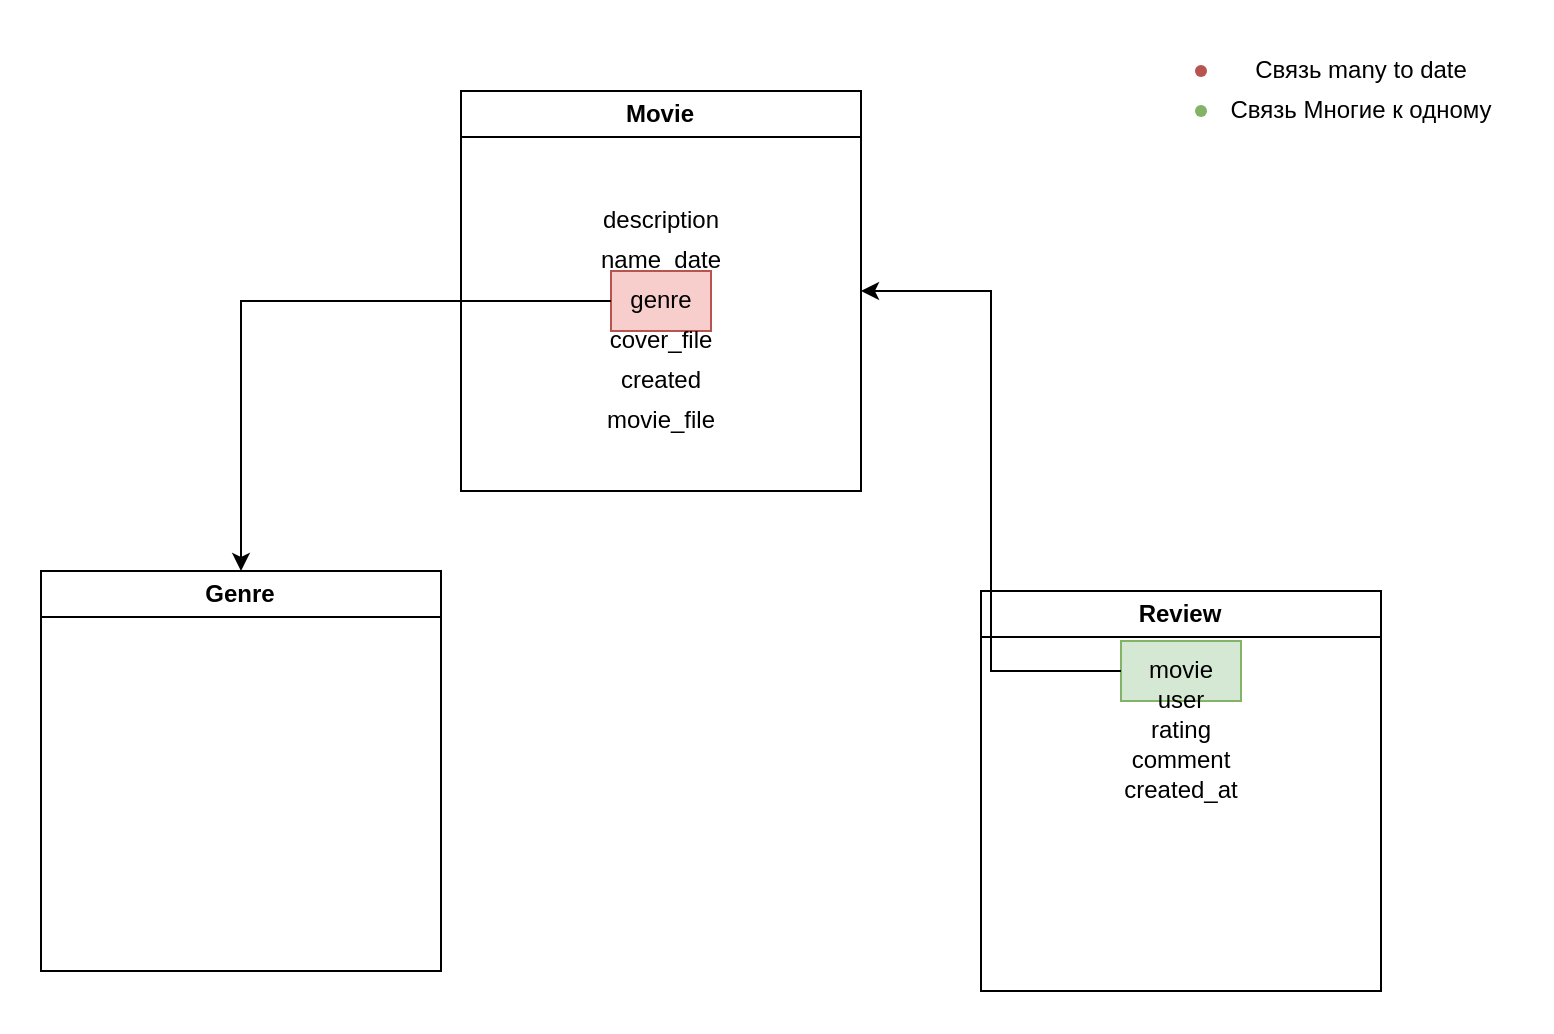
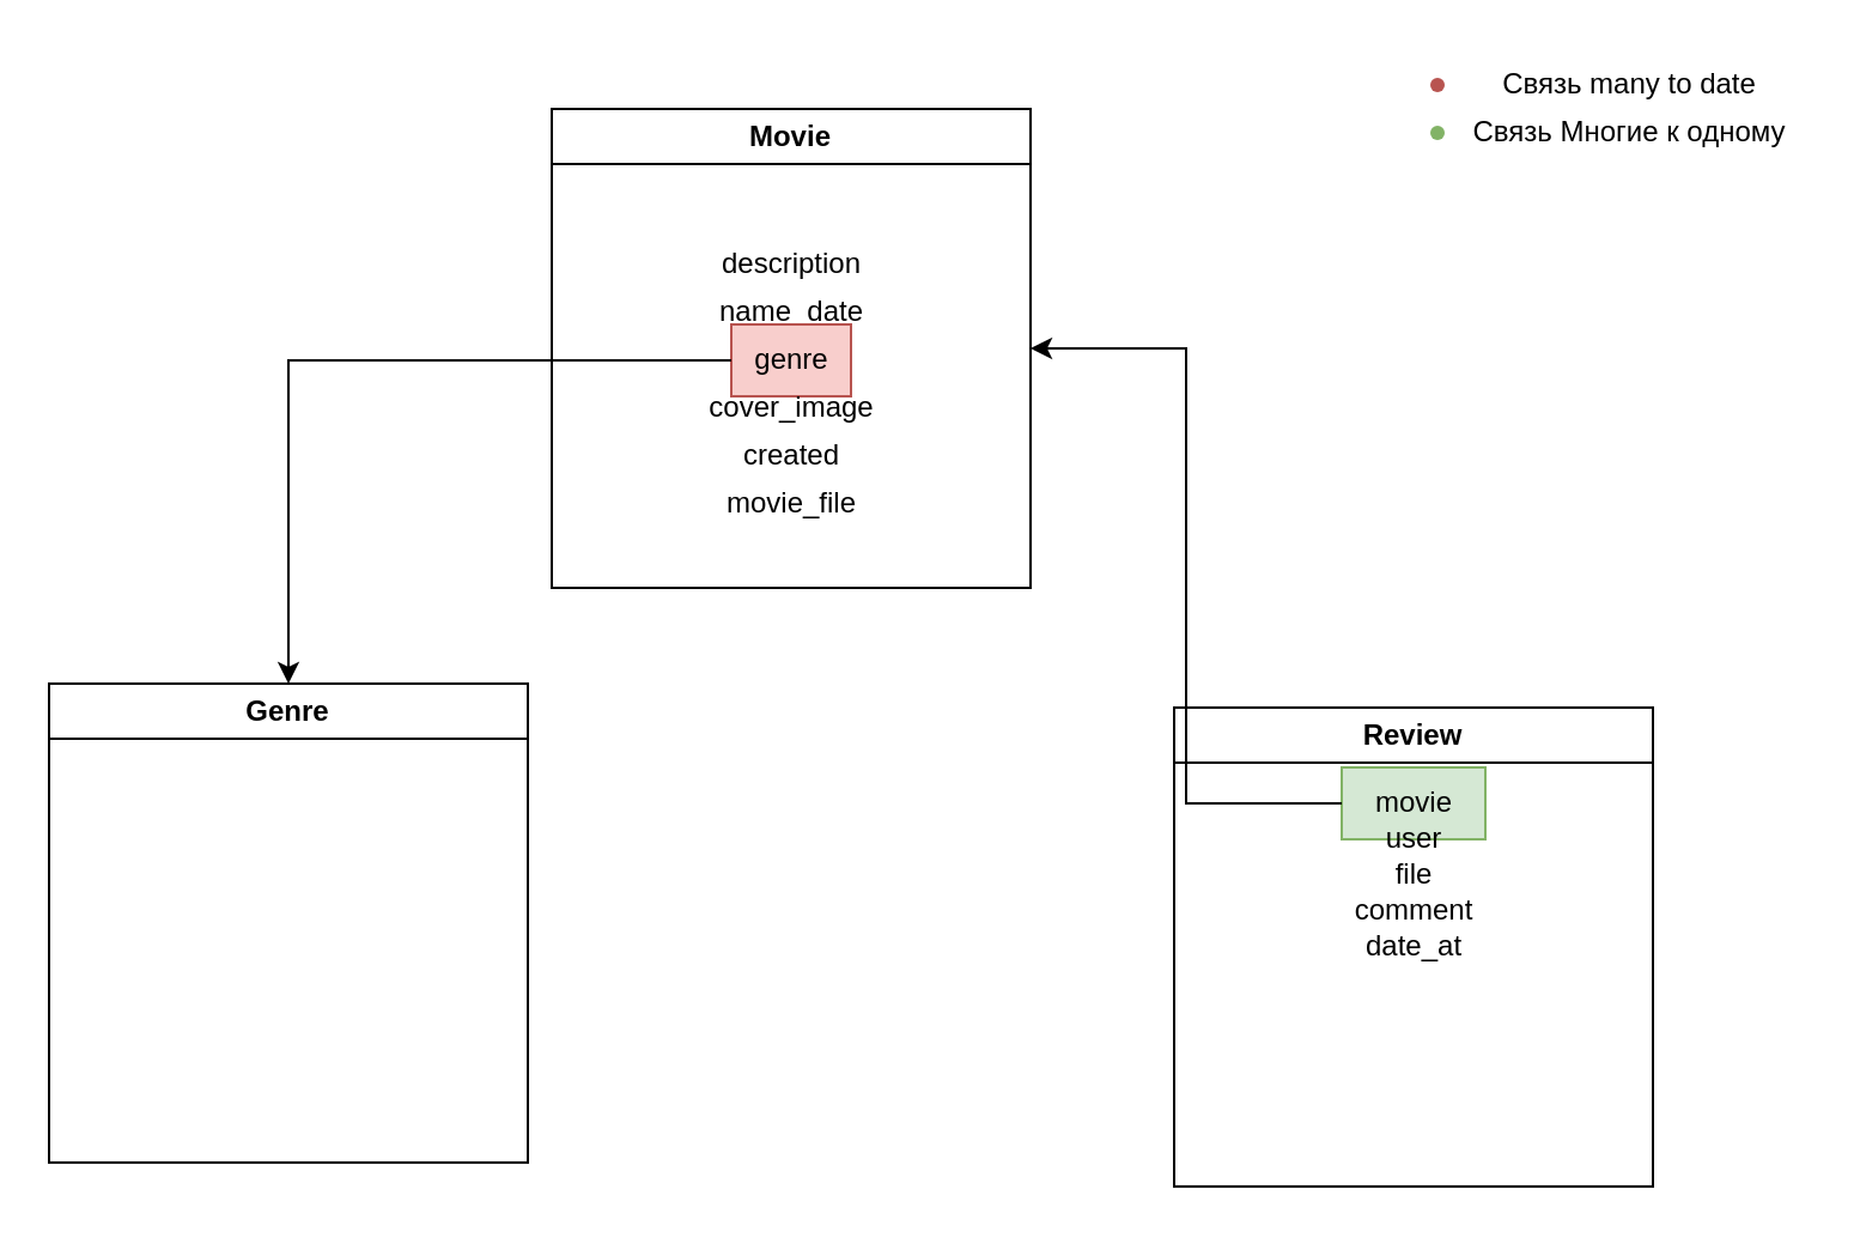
  <mxCell id="0" />
  <mxCell id="1" parent="0" />
  <mxCell id="2" value="Movie" style="swimlane;whiteSpace=wrap;html=1;" vertex="1" parent="1"><mxGeometry x="230" y="45" width="200" height="200" as="geometry" /></mxCell>
  <mxCell id="3" value="description&lt;span style=&quot;color: rgba(0, 0, 0, 0); font-family: monospace; font-size: 0px; text-align: start;&quot;&gt;%3CmxGraphModel%3E%3Croot%3E%3CmxCell%20id%3D%220%22%2F%3E%3CmxCell%20id%3D%221%22%20parent%3D%220%22%2F%3E%3CmxCell%20id%3D%222%22%20value%3D%22title%22%20style%3D%22text%3Bhtml%3D1%3Balign%3Dcenter%3BverticalAlign%3Dmiddle%3Bresizable%3D0%3Bpoints%3D%5B%5D%3Bautosize%3D1%3BstrokeColor%3Dnone%3BfillColor%3Dnone%3B%22%20vertex%3D%221%22%20parent%3D%221%22%3E%3CmxGeometry%20x%3D%22390%22%20y%3D%22558%22%20width%3D%2240%22%20height%3D%2230%22%20as%3D%22geometry%22%2F%3E%3C%2FmxCell%3E%3C%2Froot%3E%3C%2FmxGraphModel%3E&lt;/span&gt;&lt;span style=&quot;color: rgba(0, 0, 0, 0); font-family: monospace; font-size: 0px; text-align: start;&quot;&gt;%3CmxGraphModel%3E%3Croot%3E%3CmxCell%20id%3D%220%22%2F%3E%3CmxCell%20id%3D%221%22%20parent%3D%220%22%2F%3E%3CmxCell%20id%3D%222%22%20value%3D%22title%22%20style%3D%22text%3Bhtml%3D1%3Balign%3Dcenter%3BverticalAlign%3Dmiddle%3Bresizable%3D0%3Bpoints%3D%5B%5D%3Bautosize%3D1%3BstrokeColor%3Dnone%3BfillColor%3Dnone%3B%22%20vertex%3D%221%22%20parent%3D%221%22%3E%3CmxGeometry%20x%3D%22390%22%20y%3D%22558%22%20width%3D%2240%22%20height%3D%2230%22%20as%3D%22geometry%22%2F%3E%3C%2FmxCell%3E%3C%2Froot%3E%3C%2FmxGraphModel%3E&lt;/span&gt;" style="text;html=1;align=center;verticalAlign=middle;resizable=0;points=[];autosize=1;strokeColor=none;fillColor=none;" vertex="1" parent="2"><mxGeometry x="60" y="50" width="80" height="30" as="geometry" /></mxCell>
  <mxCell id="4" value="name_date" style="text;html=1;align=center;verticalAlign=middle;resizable=0;points=[];autosize=1;strokeColor=none;fillColor=none;" vertex="1" parent="2"><mxGeometry x="55" y="70" width="90" height="30" as="geometry" /></mxCell>
  <mxCell id="5" value="genre" style="text;html=1;align=center;verticalAlign=middle;resizable=0;points=[];autosize=1;strokeColor=#b85450;fillColor=#f8cecc;" vertex="1" parent="2"><mxGeometry x="75" y="90" width="50" height="30" as="geometry" /></mxCell>
- <mxCell id="6" value="cover_file" style="text;html=1;align=center;verticalAlign=middle;resizable=0;points=[];autosize=1;strokeColor=none;fillColor=none;" vertex="1" parent="2"><mxGeometry x="55" y="110" width="90" height="30" as="geometry" /></mxCell>
+ <mxCell id="6" value="cover_image" style="text;html=1;align=center;verticalAlign=middle;resizable=0;points=[];autosize=1;strokeColor=none;fillColor=none;" vertex="1" parent="2"><mxGeometry x="55" y="110" width="90" height="30" as="geometry" /></mxCell>
  <mxCell id="7" value="created" style="text;html=1;align=center;verticalAlign=middle;resizable=0;points=[];autosize=1;strokeColor=none;fillColor=none;" vertex="1" parent="2"><mxGeometry x="75" y="130" width="50" height="30" as="geometry" /></mxCell>
  <mxCell id="8" value="movie_file" style="text;html=1;align=center;verticalAlign=middle;resizable=0;points=[];autosize=1;strokeColor=none;fillColor=none;" vertex="1" parent="2"><mxGeometry x="60" y="150" width="80" height="30" as="geometry" /></mxCell>
  <mxCell id="9" value="Genre" style="swimlane;whiteSpace=wrap;html=1;" vertex="1" parent="1"><mxGeometry x="20" y="285" width="200" height="200" as="geometry" /></mxCell>
  <mxCell id="10" value="Review" style="swimlane;whiteSpace=wrap;html=1;" vertex="1" parent="1"><mxGeometry x="490" y="295" width="200" height="200" as="geometry" /></mxCell>
  <mxCell id="11" value="movie" style="text;html=1;align=center;verticalAlign=middle;resizable=0;points=[];autosize=1;strokeColor=#82b366;fillColor=#d5e8d4;" vertex="1" parent="10"><mxGeometry x="70" y="25" width="60" height="30" as="geometry" /></mxCell>
- <mxCell id="12" value="created_at" style="text;html=1;align=center;verticalAlign=middle;resizable=0;points=[];autosize=1;strokeColor=none;fillColor=none;" vertex="1" parent="10"><mxGeometry x="60" y="85" width="80" height="30" as="geometry" /></mxCell>
+ <mxCell id="12" value="date_at" style="text;html=1;align=center;verticalAlign=middle;resizable=0;points=[];autosize=1;strokeColor=none;fillColor=none;" vertex="1" parent="10"><mxGeometry x="60" y="85" width="80" height="30" as="geometry" /></mxCell>
  <mxCell id="13" value="user" style="text;html=1;align=center;verticalAlign=middle;resizable=0;points=[];autosize=1;strokeColor=none;fillColor=none;" vertex="1" parent="10"><mxGeometry x="75" y="40" width="50" height="30" as="geometry" /></mxCell>
- <mxCell id="14" value="rating" style="text;html=1;align=center;verticalAlign=middle;resizable=0;points=[];autosize=1;strokeColor=none;fillColor=none;" vertex="1" parent="10"><mxGeometry x="75" y="55" width="50" height="30" as="geometry" /></mxCell>
+ <mxCell id="14" value="file" style="text;html=1;align=center;verticalAlign=middle;resizable=0;points=[];autosize=1;strokeColor=none;fillColor=none;" vertex="1" parent="10"><mxGeometry x="75" y="55" width="50" height="30" as="geometry" /></mxCell>
  <mxCell id="15" value="com&lt;span style=&quot;color: rgba(0, 0, 0, 0); font-family: monospace; font-size: 0px; text-align: start;&quot;&gt;%3CmxGraphModel%3E%3Croot%3E%3CmxCell%20id%3D%220%22%2F%3E%3CmxCell%20id%3D%221%22%20parent%3D%220%22%2F%3E%3CmxCell%20id%3D%222%22%20value%3D%22Genre%22%20style%3D%22swimlane%3BwhiteSpace%3Dwrap%3Bhtml%3D1%3B%22%20vertex%3D%221%22%20parent%3D%221%22%3E%3CmxGeometry%20x%3D%22313%22%20y%3D%22750%22%20width%3D%22200%22%20height%3D%22200%22%20as%3D%22geometry%22%2F%3E%3C%2FmxCell%3E%3CmxCell%20id%3D%223%22%20value%3D%22name%22%20style%3D%22text%3Bhtml%3D1%3Balign%3Dcenter%3BverticalAlign%3Dmiddle%3Bresizable%3D0%3Bpoints%3D%5B%5D%3Bautosize%3D1%3BstrokeColor%3Dnone%3BfillColor%3Dnone%3B%22%20vertex%3D%221%22%20parent%3D%222%22%3E%3CmxGeometry%20x%3D%2275%22%20y%3D%2230%22%20width%3D%2250%22%20height%3D%2230%22%20as%3D%22geometry%22%2F%3E%3C%2FmxCell%3E%3C%2Froot%3E%3C%2FmxGraphModel%3E&lt;/span&gt;ment" style="text;html=1;align=center;verticalAlign=middle;resizable=0;points=[];autosize=1;strokeColor=none;fillColor=none;" vertex="1" parent="10"><mxGeometry x="65" y="70" width="70" height="30" as="geometry" /></mxCell>
  <mxCell id="16" style="edgeStyle=orthogonalEdgeStyle;rounded=0;orthogonalLoop=1;jettySize=auto;html=1;entryX=0.5;entryY=0;entryDx=0;entryDy=0;" edge="1" parent="1" source="5" target="9"><mxGeometry relative="1" as="geometry" /></mxCell>
  <mxCell id="17" style="edgeStyle=orthogonalEdgeStyle;rounded=0;orthogonalLoop=1;jettySize=auto;html=1;entryX=1;entryY=0.5;entryDx=0;entryDy=0;" edge="1" parent="1" source="11" target="2"><mxGeometry relative="1" as="geometry" /></mxCell>
  <mxCell id="18" value="" style="shape=waypoint;sketch=0;size=6;pointerEvents=1;points=[];fillColor=#f8cecc;resizable=0;rotatable=0;perimeter=centerPerimeter;snapToPoint=1;strokeColor=#b85450;" vertex="1" parent="1"><mxGeometry x="590" y="25" width="20" height="20" as="geometry" /></mxCell>
  <mxCell id="19" value="Связь many to date" style="text;html=1;align=center;verticalAlign=middle;resizable=0;points=[];autosize=1;strokeColor=none;fillColor=none;" vertex="1" parent="1"><mxGeometry x="610" y="20" width="140" height="30" as="geometry" /></mxCell>
  <mxCell id="20" value="" style="shape=waypoint;sketch=0;size=6;pointerEvents=1;points=[];fillColor=#d5e8d4;resizable=0;rotatable=0;perimeter=centerPerimeter;snapToPoint=1;strokeColor=#82b366;" vertex="1" parent="1"><mxGeometry x="590" y="45" width="20" height="20" as="geometry" /></mxCell>
  <mxCell id="21" value="Связь Многие к одному" style="text;html=1;align=center;verticalAlign=middle;resizable=0;points=[];autosize=1;strokeColor=none;fillColor=none;" vertex="1" parent="1"><mxGeometry x="605" y="40" width="150" height="30" as="geometry" /></mxCell>
